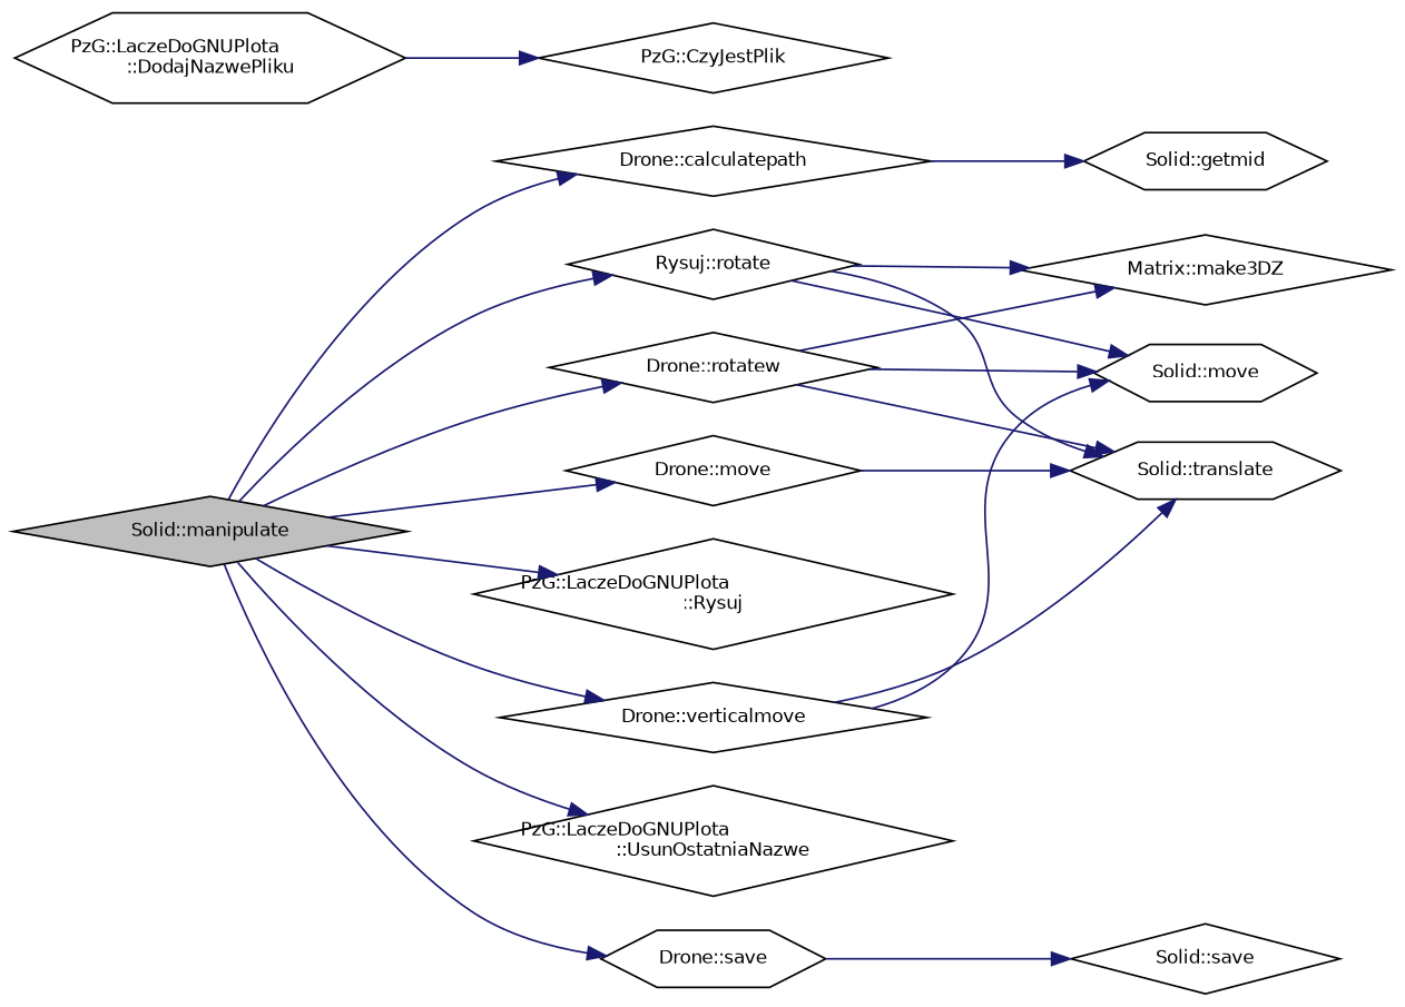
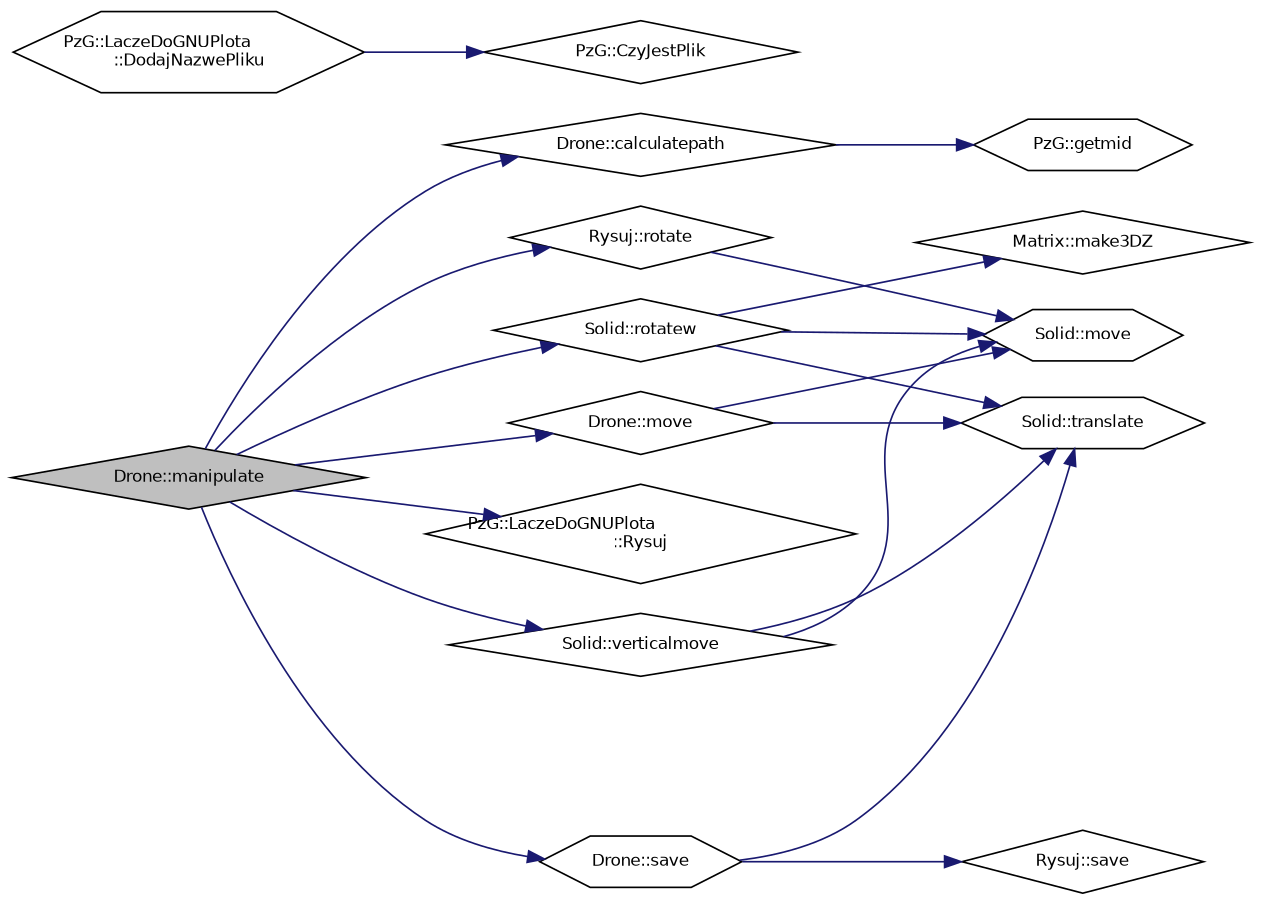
  digraph {
    rankdir=LR
    node [color=black fillcolor=white fontname=Helvetica fontsize=10 shape=diamond style=filled]
    edge [color=midnightblue fontname=Helvetica fontsize=10 labelfontname=Helvetica labelfontsize=10 style=solid]
-   n1 [fillcolor=grey75 fontcolor=black height=0.2 label="Solid::manipulate" width=0.4]
+   n1 [fillcolor=grey75 fontcolor=black height=0.2 label="Drone::manipulate" width=0.4]
    n2 [height=0.2 label="Drone::calculatepath" width=0.4]
    n3 [height=0.2 label="Drone::move" width=0.4]
    n4 [height=0.2 label="Rysuj::rotate" width=0.4]
-   n5 [height=0.2 label="Drone::rotatew" width=0.4]
+   n5 [height=0.2 label="Solid::rotatew" width=0.4]
    n6 [height=0.2 label="PzG::LaczeDoGNUPlota\l::Rysuj" width=0.4]
    n7 [height=0.2 label="Drone::save" shape=hexagon width=0.4]
-   n8 [height=0.2 label="PzG::LaczeDoGNUPlota\l::UsunOstatniaNazwe" width=0.4]
-   n9 [height=0.2 label="Drone::verticalmove" width=0.4]
-   n10 [height=0.2 label="Solid::getmid" shape=hexagon width=0.4]
+   n9 [height=0.2 label="Solid::verticalmove" width=0.4]
+   n10 [height=0.2 label="PzG::getmid" shape=hexagon width=0.4]
    n11 [height=0.2 label="PzG::LaczeDoGNUPlota\l::DodajNazwePliku" shape=hexagon width=0.4]
    n12 [height=0.2 label="PzG::CzyJestPlik" width=0.4]
    n13 [height=0.2 label="Solid::move" shape=hexagon width=0.4]
    n14 [height=0.2 label="Solid::translate" shape=hexagon width=0.4]
    n15 [height=0.2 label="Matrix::make3DZ" width=0.4]
-   n16 [height=0.2 label="Solid::save" width=0.4]
+   n16 [height=0.2 label="Rysuj::save" width=0.4]
    n1 -> n2
    n1 -> n3
    n1 -> n4
    n1 -> n5
    n1 -> n6
    n1 -> n7
-   n1 -> n8
    n1 -> n9
    n2 -> n10
+   n3 -> n13
    n3 -> n14
    n4 -> n13
-   n4 -> n14
-   n4 -> n15
+   n7 -> n14
    n5 -> n13
    n5 -> n14
    n5 -> n15
    n7 -> n16
    n9 -> n13
    n9 -> n14
    n11 -> n12
  }
